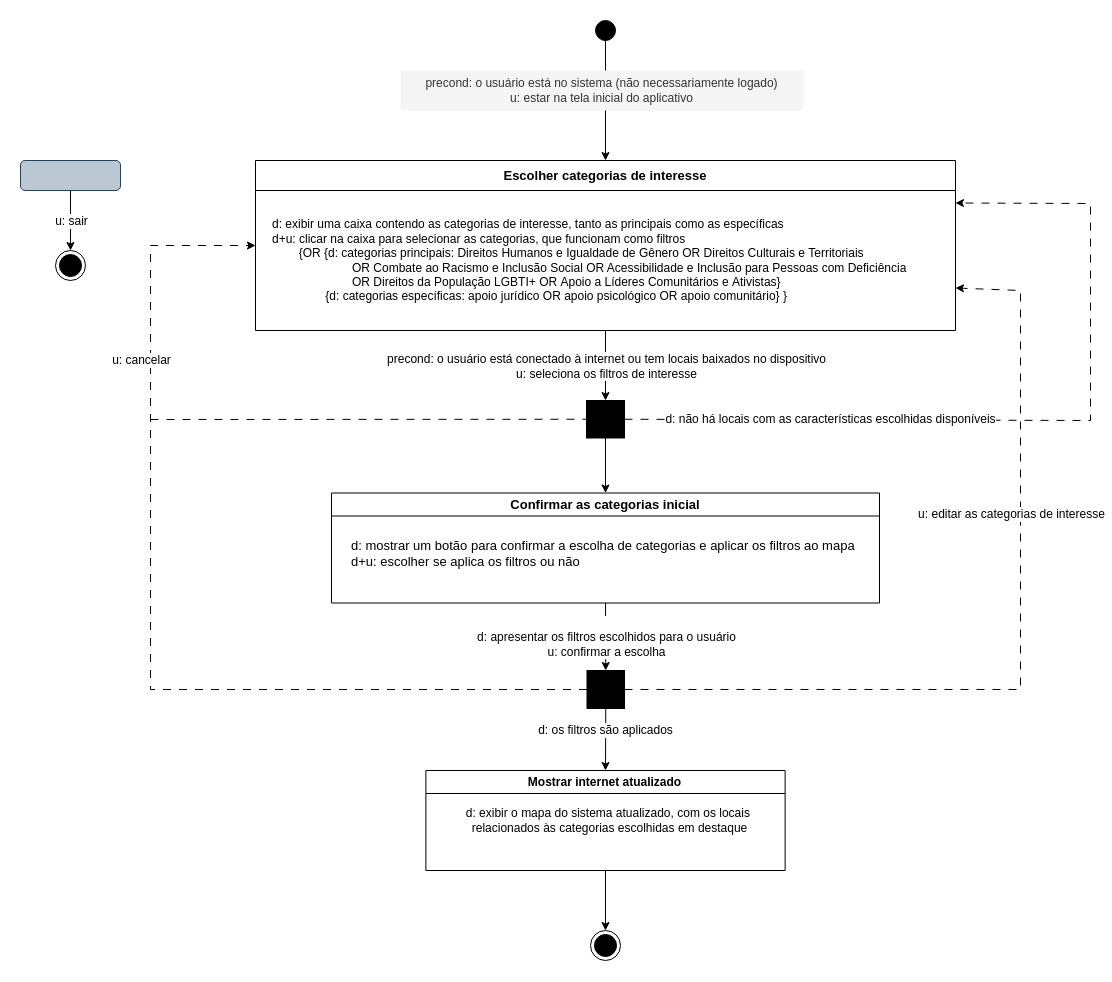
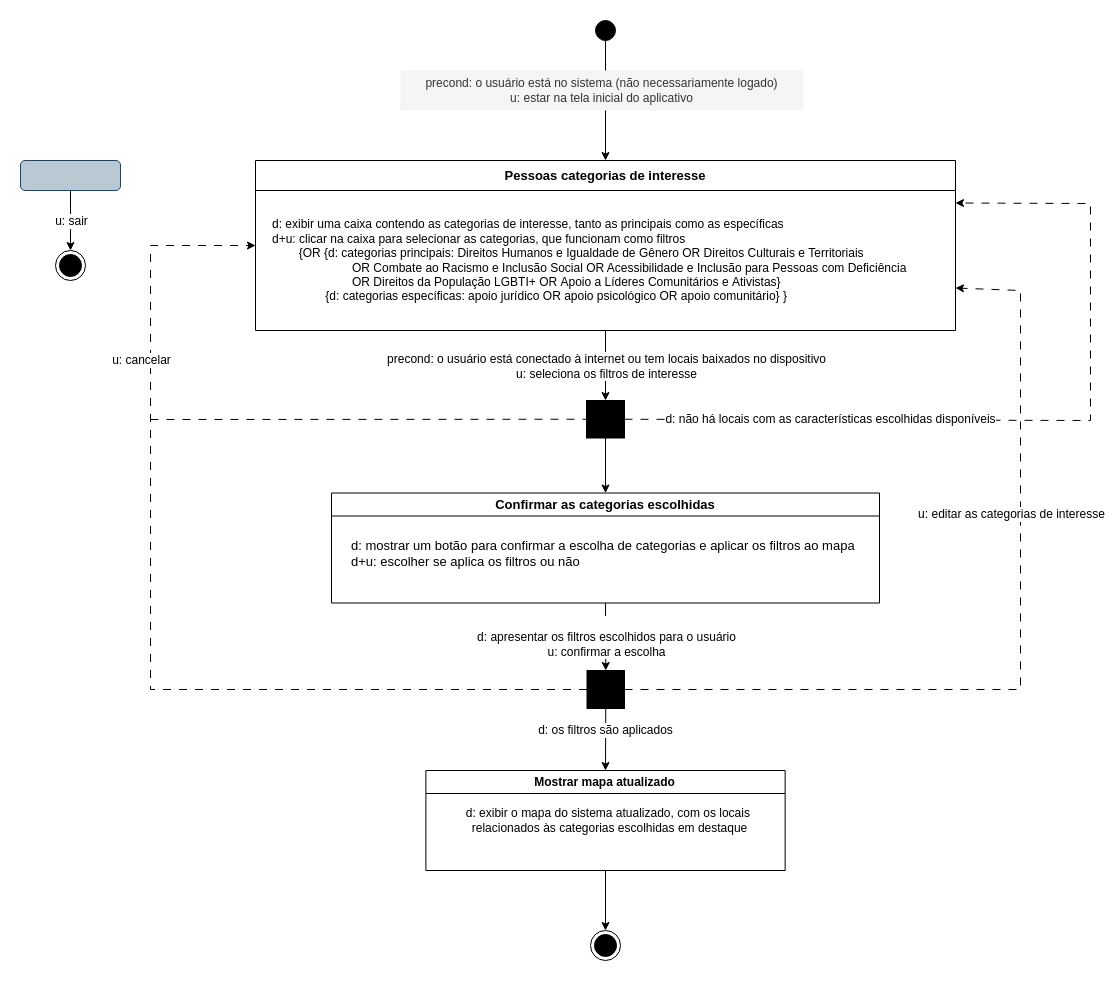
  <mxCell id="0" />
  <mxCell id="1" parent="0" />
- <mxCell id="2" value="&lt;span style=&quot;font-size: 13px;&quot;&gt;Confirmar as categorias inicial&lt;/span&gt;" style="swimlane;whiteSpace=wrap;html=1;" parent="1" vertex="1"><mxGeometry x="331" y="492.5" width="548" height="110" as="geometry" /></mxCell>
+ <mxCell id="2" value="&lt;span style=&quot;font-size: 13px;&quot;&gt;Confirmar as categorias escolhidas&lt;/span&gt;" style="swimlane;whiteSpace=wrap;html=1;" parent="1" vertex="1"><mxGeometry x="331" y="492.5" width="548" height="110" as="geometry" /></mxCell>
  <mxCell id="3" value="&lt;div&gt;&lt;font style=&quot;font-size: 13px;&quot;&gt;d: mostrar um botão para confirmar a escolha de categorias e aplicar&lt;/font&gt;&lt;span style=&quot;font-size: 13px; background-color: initial;&quot;&gt;&amp;nbsp;os filtros ao mapa&lt;/span&gt;&lt;/div&gt;&lt;div&gt;&lt;span style=&quot;font-size: 13px; background-color: initial;&quot;&gt;d+u: escolher se aplica os filtros ou não&lt;/span&gt;&lt;/div&gt;" style="text;html=1;align=left;verticalAlign=middle;resizable=0;points=[];autosize=1;strokeColor=none;fillColor=none;rotation=0;" parent="2" vertex="1"><mxGeometry x="18" y="40" width="530" height="40" as="geometry" /></mxCell>
  <mxCell id="4" value="" style="ellipse;whiteSpace=wrap;html=1;aspect=fixed;fillColor=#000000;" parent="1" vertex="1"><mxGeometry x="595" y="20" width="20" height="20" as="geometry" /></mxCell>
  <mxCell id="5" value="" style="whiteSpace=wrap;html=1;fontStyle=1;startSize=23;fillColor=#000000;direction=south;" parent="1" vertex="1"><mxGeometry x="586.5" y="670" width="37.5" height="38" as="geometry" /></mxCell>
  <mxCell id="6" value="" style="endArrow=classic;html=1;rounded=0;exitX=0.5;exitY=1;exitDx=0;exitDy=0;entryX=0;entryY=0.5;entryDx=0;entryDy=0;" parent="1" source="2" target="5" edge="1"><mxGeometry relative="1" as="geometry"><mxPoint x="73.995" y="760" as="sourcePoint" /><mxPoint x="-20" y="700" as="targetPoint" /></mxGeometry></mxCell>
  <mxCell id="7" value="&lt;div&gt;&lt;br&gt;&lt;/div&gt;&lt;div&gt;&lt;div&gt;d: apresentar os filtros escolhidos para o usuário&lt;/div&gt;u: confirmar a escolha&lt;/div&gt;" style="edgeLabel;resizable=0;html=1;;align=center;verticalAlign=middle;fontSize=12;" parent="6" connectable="0" vertex="1"><mxGeometry relative="1" as="geometry" /></mxCell>
  <mxCell id="8" value="" style="ellipse;html=1;shape=endState;fillColor=#000000;strokeColor=#000000;" parent="1" vertex="1"><mxGeometry x="590" y="930" width="30" height="30" as="geometry" /></mxCell>
  <mxCell id="9" value="" style="rounded=1;whiteSpace=wrap;html=1;fillColor=#bac8d3;strokeColor=#23445d;" parent="1" vertex="1"><mxGeometry x="20" width="100" height="30" as="geometry" y="160" /></mxCell>
  <mxCell id="10" value="" style="endArrow=classic;html=1;rounded=0;exitX=0.5;exitY=1;exitDx=0;exitDy=0;entryX=0.5;entryY=0;entryDx=0;entryDy=0;" parent="1" source="9" target="12" edge="1"><mxGeometry relative="1" as="geometry"><mxPoint x="-280" y="390" as="sourcePoint" /><mxPoint x="-238" y="400" as="targetPoint" /></mxGeometry></mxCell>
  <mxCell id="11" value="u: sair" style="edgeLabel;resizable=0;html=1;;align=center;verticalAlign=middle;fontSize=12;" parent="10" connectable="0" vertex="1"><mxGeometry relative="1" as="geometry" /></mxCell>
  <mxCell id="12" value="" style="ellipse;html=1;shape=endState;fillColor=#000000;strokeColor=#000000;" parent="1" vertex="1"><mxGeometry x="55" y="250" width="30" height="30" as="geometry" /></mxCell>
  <mxCell id="13" value="" style="endArrow=classic;html=1;rounded=0;exitX=0.5;exitY=1;exitDx=0;exitDy=0;" parent="1" source="4" target="14" edge="1"><mxGeometry relative="1" as="geometry"><mxPoint x="60" y="230" as="sourcePoint" /><mxPoint x="74" y="150" as="targetPoint" /></mxGeometry></mxCell>
- <mxCell id="14" value="&lt;font style=&quot;font-size: 13px;&quot;&gt;Escolher categorias de interesse&lt;/font&gt;" style="swimlane;whiteSpace=wrap;html=1;startSize=30;" parent="1" vertex="1"><mxGeometry x="255" width="700" height="170" as="geometry" y="160" /></mxCell>
+ <mxCell id="14" value="&lt;font style=&quot;font-size: 13px;&quot;&gt;Pessoas categorias de interesse&lt;/font&gt;" style="swimlane;whiteSpace=wrap;html=1;startSize=30;" parent="1" vertex="1"><mxGeometry x="255" width="700" height="170" as="geometry" y="160" /></mxCell>
  <mxCell id="15" value="d: exibir uma caixa contendo as categorias de interesse, tanto as principais como as específicas&lt;div&gt;d+u: clicar na caixa para selecionar as categorias, que funcionam como filtros&amp;nbsp;&lt;/div&gt;&lt;div&gt;&lt;span style=&quot;background-color: initial;&quot;&gt;&lt;span style=&quot;white-space: pre;&quot;&gt;&#09;&lt;/span&gt;{OR {d: categorias principais:&amp;nbsp;&lt;/span&gt;&lt;span style=&quot;background-color: initial;&quot;&gt;Direitos Humanos e&amp;nbsp;&lt;/span&gt;&lt;span style=&quot;background-color: initial;&quot;&gt;Igualdade de&amp;nbsp;&lt;/span&gt;&lt;span style=&quot;background-color: initial;&quot;&gt;Gênero OR&amp;nbsp;&lt;/span&gt;&lt;span style=&quot;background-color: initial;&quot;&gt;Direitos Culturais e&amp;nbsp;&lt;/span&gt;&lt;span style=&quot;background-color: initial;&quot;&gt;Territoriais&amp;nbsp;&lt;/span&gt;&lt;/div&gt;&lt;div&gt;&lt;span style=&quot;background-color: initial;&quot;&gt;&lt;span style=&quot;white-space: pre;&quot;&gt;&#09;&lt;/span&gt;&lt;span style=&quot;white-space: pre;&quot;&gt;&#09;&lt;span style=&quot;white-space: pre;&quot;&gt;&#09;&lt;/span&gt;&lt;/span&gt;OR&amp;nbsp;&lt;/span&gt;&lt;span style=&quot;background-color: initial;&quot;&gt;Combate ao&amp;nbsp;&lt;/span&gt;&lt;span style=&quot;background-color: initial;&quot;&gt;Racismo e I&lt;/span&gt;&lt;span style=&quot;background-color: initial;&quot;&gt;nclusão Social&amp;nbsp;&lt;/span&gt;&lt;span style=&quot;background-color: initial;&quot;&gt;OR Acessibilidade e&amp;nbsp;&lt;/span&gt;&lt;span style=&quot;background-color: initial;&quot;&gt;Inclusão para&amp;nbsp;&lt;/span&gt;&lt;span style=&quot;background-color: initial;&quot;&gt;Pessoas com&amp;nbsp;&lt;/span&gt;&lt;span style=&quot;background-color: initial;&quot;&gt;Deficiência&amp;nbsp;&lt;/span&gt;&lt;/div&gt;&lt;div&gt;&lt;span style=&quot;background-color: initial;&quot;&gt;&lt;span style=&quot;white-space: pre;&quot;&gt;&#09;&lt;/span&gt;&lt;span style=&quot;white-space: pre;&quot;&gt;&#09;&lt;/span&gt;&lt;span style=&quot;white-space: pre;&quot;&gt;&#09;&lt;/span&gt;OR&amp;nbsp;&lt;/span&gt;&lt;span style=&quot;background-color: initial;&quot;&gt;Direitos da População&amp;nbsp;&lt;/span&gt;&lt;span style=&quot;background-color: initial;&quot;&gt;LGBTI+ OR&amp;nbsp;&lt;/span&gt;&lt;span style=&quot;background-color: initial;&quot;&gt;Apoio a Líderes&amp;nbsp;&lt;/span&gt;&lt;span style=&quot;background-color: initial;&quot;&gt;Comunitários e&amp;nbsp;&lt;/span&gt;&lt;span style=&quot;background-color: initial;&quot;&gt;Ativistas}&lt;/span&gt;&lt;/div&gt;&lt;div&gt;&lt;span style=&quot;white-space: pre;&quot;&gt;&#09;&lt;/span&gt;&lt;span style=&quot;white-space: pre;&quot;&gt;&#09;&lt;/span&gt;{d: categorias específicas: apoio jurídico OR apoio psicológico OR apoio comunitário} }&lt;/div&gt;" style="text;html=1;align=left;verticalAlign=middle;resizable=0;points=[];autosize=1;strokeColor=none;fillColor=none;" parent="14" vertex="1"><mxGeometry x="15" y="50" width="660" height="100" as="geometry" /></mxCell>
  <mxCell id="16" value="&lt;div style=&quot;&quot;&gt;precond: o usuário está no sistema (não necessariamente logado)&lt;/div&gt;&lt;div style=&quot;&quot;&gt;&lt;span style=&quot;background-color: initial;&quot;&gt;u: estar na tela inicial do aplicativo&lt;/span&gt;&lt;/div&gt;" style="text;html=1;align=center;verticalAlign=middle;whiteSpace=wrap;rounded=0;fillColor=#f5f5f5;fontColor=#333333;strokeColor=none;" parent="1" vertex="1"><mxGeometry x="400" y="70" width="403" height="40" as="geometry" /></mxCell>
  <mxCell id="17" value="" style="whiteSpace=wrap;html=1;fontStyle=1;startSize=23;fillColor=#000000;" parent="1" vertex="1"><mxGeometry x="586" y="400" width="38" height="37.5" as="geometry" /></mxCell>
  <mxCell id="18" value="" style="edgeStyle=orthogonalEdgeStyle;rounded=0;orthogonalLoop=1;jettySize=auto;html=1;entryX=0.5;entryY=0;entryDx=0;entryDy=0;exitX=0.5;exitY=1;exitDx=0;exitDy=0;" parent="1" source="17" target="2" edge="1"><mxGeometry relative="1" as="geometry"><mxPoint x="111" y="328" as="sourcePoint" /><mxPoint x="110" y="380" as="targetPoint" /></mxGeometry></mxCell>
  <mxCell id="19" value="" style="endArrow=classic;html=1;rounded=0;exitX=0.5;exitY=1;exitDx=0;exitDy=0;entryX=0.5;entryY=0;entryDx=0;entryDy=0;" edge="1" parent="1" source="14" target="17"><mxGeometry relative="1" as="geometry"><mxPoint x="600" y="360" as="sourcePoint" /><mxPoint x="700" y="360" as="targetPoint" /></mxGeometry></mxCell>
  <mxCell id="20" value="&lt;div&gt;precond: o usuário está conectado à internet ou tem locais baixados no dispositivo&lt;/div&gt;u: seleciona os filtros de interesse" style="edgeLabel;resizable=0;html=1;;align=center;verticalAlign=middle;fontSize=12;" connectable="0" vertex="1" parent="19"><mxGeometry relative="1" as="geometry" /></mxCell>
  <mxCell id="21" value="" style="endArrow=classic;html=1;rounded=0;exitX=1;exitY=0.5;exitDx=0;exitDy=0;entryX=0.5;entryY=0;entryDx=0;entryDy=0;" edge="1" parent="1" source="5" target="23"><mxGeometry relative="1" as="geometry"><mxPoint x="580" y="800" as="sourcePoint" /><mxPoint x="602" y="760" as="targetPoint" /></mxGeometry></mxCell>
  <mxCell id="22" value="d: os filtros são aplicados" style="edgeLabel;resizable=0;html=1;;align=center;verticalAlign=middle;fontSize=12;" connectable="0" vertex="1" parent="21"><mxGeometry relative="1" as="geometry"><mxPoint x="-1" y="-9" as="offset" /></mxGeometry></mxCell>
- <mxCell id="23" value="Mostrar internet atualizado" style="swimlane;whiteSpace=wrap;html=1;" vertex="1" parent="1"><mxGeometry x="425.38" y="770" width="359.25" height="100" as="geometry" /></mxCell>
+ <mxCell id="23" value="Mostrar mapa atualizado" style="swimlane;whiteSpace=wrap;html=1;" vertex="1" parent="1"><mxGeometry x="425.38" y="770" width="359.25" height="100" as="geometry" /></mxCell>
  <mxCell id="24" value="d: exibir o mapa do sistema atualizado, com os locais&amp;nbsp;&lt;div&gt;relacionados à&lt;span style=&quot;background-color: initial;&quot;&gt;s categorias escolhidas em destaque&lt;/span&gt;&lt;/div&gt;" style="text;html=1;align=center;verticalAlign=middle;resizable=0;points=[];autosize=1;strokeColor=none;fillColor=none;" vertex="1" parent="23"><mxGeometry x="28.13" y="30" width="310" height="40" as="geometry" /></mxCell>
  <mxCell id="25" value="" style="endArrow=classic;html=1;rounded=0;exitX=0.5;exitY=1;exitDx=0;exitDy=0;entryX=0.5;entryY=0;entryDx=0;entryDy=0;" edge="1" parent="1" source="23" target="8"><mxGeometry width="50" height="50" relative="1" as="geometry"><mxPoint x="740" y="830" as="sourcePoint" /><mxPoint x="790" y="780" as="targetPoint" /></mxGeometry></mxCell>
  <mxCell id="26" value="" style="endArrow=classic;html=1;rounded=0;entryX=1;entryY=0.75;entryDx=0;entryDy=0;dashed=1;dashPattern=8 8;exitX=0.5;exitY=0;exitDx=0;exitDy=0;" edge="1" parent="1" source="5" target="14"><mxGeometry relative="1" as="geometry"><mxPoint x="781.12" y="830" as="sourcePoint" /><mxPoint x="980" y="240" as="targetPoint" /><Array as="points"><mxPoint x="1020" y="689" /><mxPoint x="1020" y="290" /></Array></mxGeometry></mxCell>
  <mxCell id="27" value="u: editar as categorias de interesse" style="edgeLabel;resizable=0;html=1;;align=center;verticalAlign=middle;fontSize=12;" connectable="0" vertex="1" parent="26"><mxGeometry relative="1" as="geometry"><mxPoint x="-10" y="-142" as="offset" /></mxGeometry></mxCell>
  <mxCell id="28" value="" style="endArrow=classic;html=1;rounded=0;entryX=0;entryY=0.5;entryDx=0;entryDy=0;dashed=1;dashPattern=8 8;exitX=0.5;exitY=1;exitDx=0;exitDy=0;" edge="1" parent="1" source="5" target="14"><mxGeometry relative="1" as="geometry"><mxPoint x="546" y="644" as="sourcePoint" /><mxPoint x="215" y="200" as="targetPoint" /><Array as="points"><mxPoint x="150" y="689" /><mxPoint x="150" y="245" /></Array></mxGeometry></mxCell>
  <mxCell id="29" value="u: cancelar" style="edgeLabel;resizable=0;html=1;;align=center;verticalAlign=middle;fontSize=12;" connectable="0" vertex="1" parent="28"><mxGeometry relative="1" as="geometry"><mxPoint x="-10" y="-273" as="offset" /></mxGeometry></mxCell>
  <mxCell id="30" value="" style="endArrow=none;html=1;rounded=0;entryX=0;entryY=0.5;entryDx=0;entryDy=0;dashed=1;dashPattern=8 8;" edge="1" parent="1" target="17"><mxGeometry width="50" height="50" relative="1" as="geometry"><mxPoint x="150" y="419" as="sourcePoint" /><mxPoint x="210" y="370" as="targetPoint" /></mxGeometry></mxCell>
  <mxCell id="31" value="" style="endArrow=classic;html=1;rounded=0;exitX=1;exitY=0.5;exitDx=0;exitDy=0;entryX=1;entryY=0.25;entryDx=0;entryDy=0;dashed=1;dashPattern=8 8;" edge="1" parent="1" source="17" target="14"><mxGeometry relative="1" as="geometry"><mxPoint x="650" y="428.75" as="sourcePoint" /><mxPoint x="960" y="210" as="targetPoint" /><Array as="points"><mxPoint x="1090" y="420" /><mxPoint x="1090" y="203" /></Array></mxGeometry></mxCell>
  <mxCell id="32" value="d: não há locais com as características escolhidas disponíveis" style="edgeLabel;resizable=0;html=1;;align=center;verticalAlign=middle;fontSize=12;" connectable="0" vertex="1" parent="31"><mxGeometry relative="1" as="geometry"><mxPoint x="-203" y="-1" as="offset" /></mxGeometry></mxCell>
